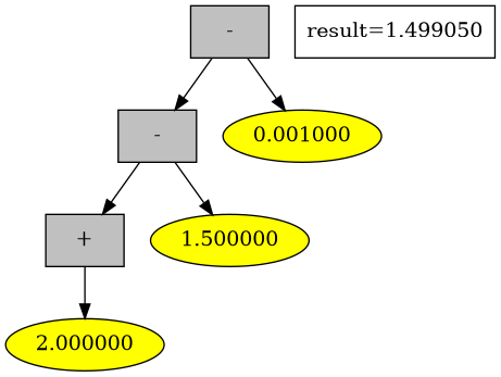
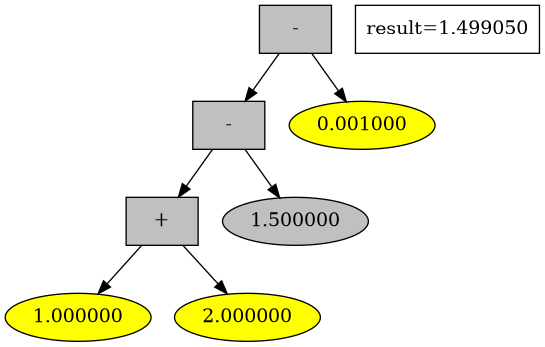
  digraph {
    node [fillcolor=yellow style=filled]
    n1 [fillcolor=grey label="-" shape=box]
    n2 [fillcolor=grey label="-" shape=box]
    n3 [label=0.001000]
    n4 [fillcolor=grey label="+" shape=box]
-   n5 [label=1.500000]
+   n5 [fillcolor=grey label=1.500000]
+   n6 [label=1.000000]
    n7 [label=2.000000]
    n8 [label="result=1.499050" shape=box fillcolor="" style=""]
    n1 -> n2
    n1 -> n3
    n2 -> n4
    n2 -> n5
+   n4 -> n6
    n4 -> n7
  }
